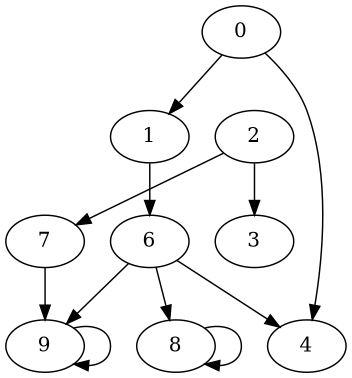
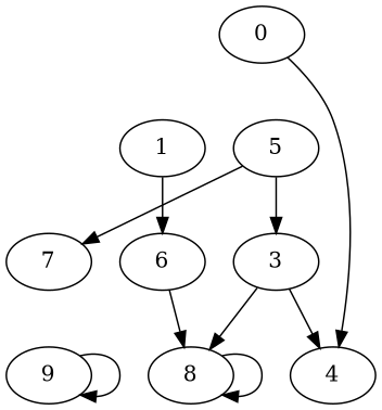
  digraph {
    0
    1
    4
    6
-   2
+   2 [label=5]
    7
    3
    9
    8
-   0 -> 1
    0 -> 4
    1 -> 6
-   6 -> 9
    6 -> 8
    2 -> 7
    2 -> 3
-   7 -> 9
-   6 -> 4
+   3 -> 4
+   3 -> 8
    9 -> 9
    8 -> 8
  }
